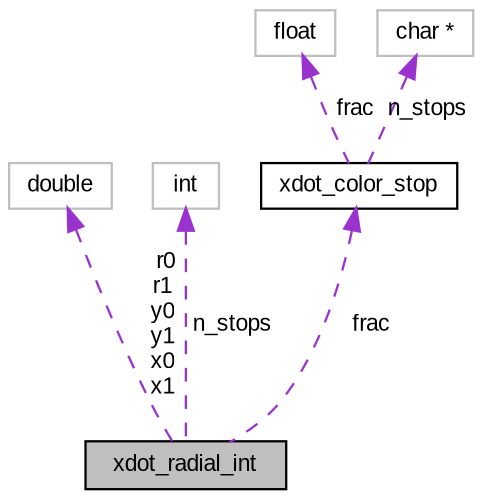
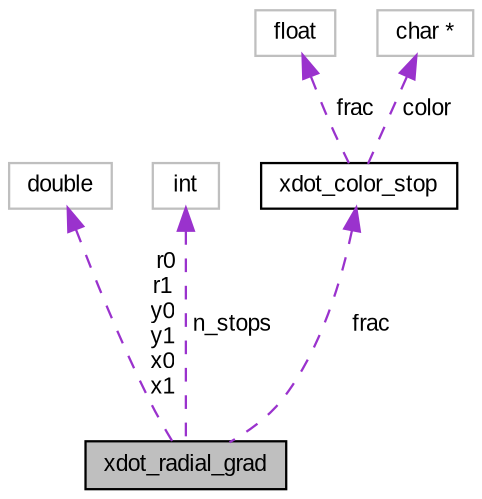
  digraph {
    fontname="Liberation Sans"
    node [color=grey75 fontname="Liberation Sans" fontsize=10 shape=record]
    edge [color=darkorchid3 dir=back fontname="Liberation Sans" fontsize=10 labelfontname=Helvetica labelfontsize=10 style=dashed]
-   n1 [color=black fillcolor=grey75 fontcolor=black height=0.2 label=xdot_radial_int style=filled width=0.4]
+   n1 [color=black fillcolor=grey75 fontcolor=black height=0.2 label=xdot_radial_grad style=filled width=0.4]
    n2 [height=0.2 label=double width=0.4]
    n3 [height=0.2 label=int width=0.4]
    n4 [color=black height=0.2 label=xdot_color_stop width=0.4]
    n5 [height=0.2 label=float width=0.4]
    n6 [height=0.2 label="char *" width=0.4]
    n2 -> n1 [label=" r0\nr1\ny0\ny1\nx0\nx1"]
    n3 -> n1 [label=" n_stops"]
    n4 -> n1 [label=" frac"]
    n5 -> n4 [label=" frac"]
-   n6 -> n4 [label=" n_stops"]
+   n6 -> n4 [label=" color"]
  }
